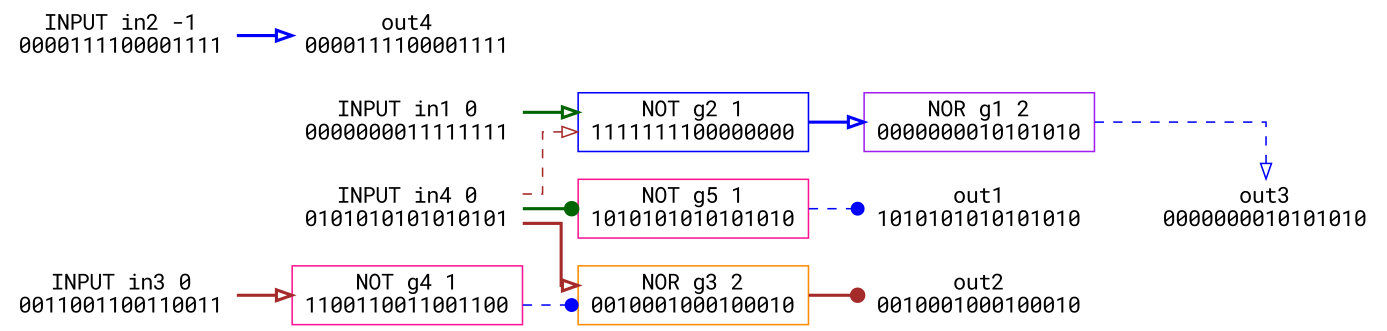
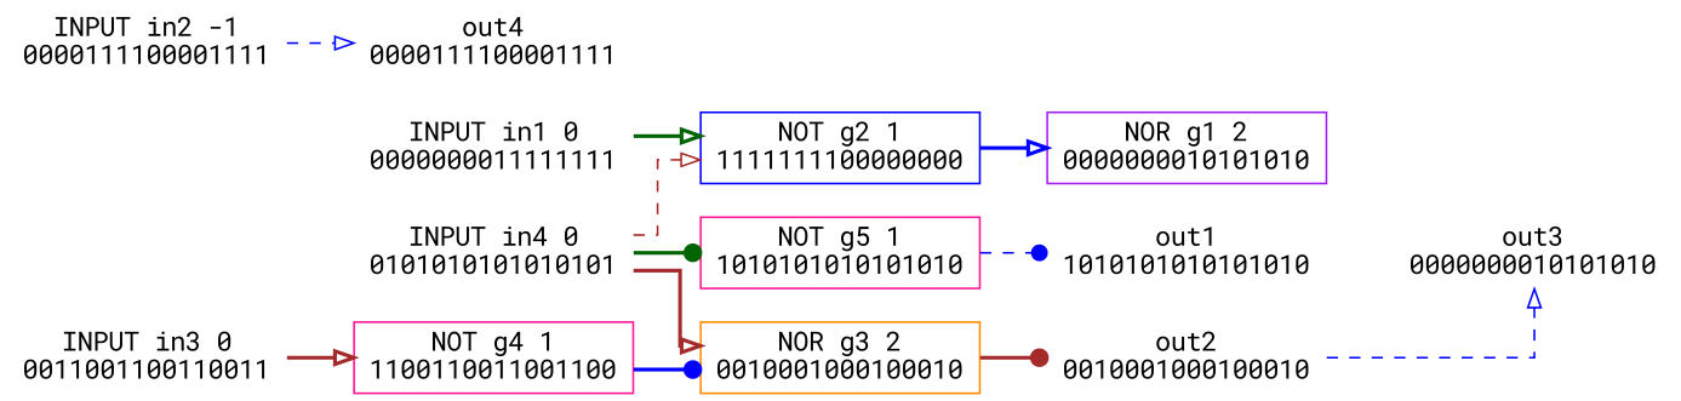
  digraph {
    fontname="Roboto Mono"
    rankdir=LR
    splines=ortho
    node [color=blue fontname="Roboto Mono" shape=none]
    edge [arrowhead=onormal color=blue fontname="Roboto Mono" style=bold]
    n1 [label="out1\n1010101010101010"]
    n2 [label="out2\n0010001000100010"]
    n3 [label="out3\n0000000010101010"]
    n4 [color=purple label="out4\n0000111100001111"]
    n5 [color=purple label="INPUT in4 0\n0101010101010101"]
    n6 [color=deeppink fillcolor=gray100 label="NOT g5 1\n1010101010101010" shape=box style=filled]
    n7 [color=darkorange fillcolor=gray100 label="NOR g3 2\n0010001000100010" shape=box style=filled]
    n8 [fillcolor=gray100 label="NOT g2 1\n1111111100000000" shape=box style=filled]
    n9 [color=purple fillcolor=gray100 label="NOR g1 2\n0000000010101010" shape=box style=filled]
    n10 [color=purple label="INPUT in3 0\n0011001100110011"]
    n11 [color=deeppink fillcolor=gray100 label="NOT g4 1\n1100110011001100" shape=box style=filled]
    n12 [color=darkorange label="INPUT in2 -1\n0000111100001111"]
    n13 [color=darkorange label="INPUT in1 0\n0000000011111111"]
    n5 -> n6 [arrowhead=dot color=darkgreen]
    n5 -> n7 [color=brown]
    n5 -> n8 [color=brown style=dashed]
    n6 -> n1 [arrowhead=dot style=dashed]
    n7 -> n2 [arrowhead=dot color=brown]
    n8 -> n9
-   n9 -> n3 [style=dashed]
+   n2 -> n3 [style=dashed]
    n10 -> n11 [color=brown]
-   n11 -> n7 [arrowhead=dot style=dashed]
-   n12 -> n4
+   n11 -> n7 [arrowhead=dot]
+   n12 -> n4 [style=dashed]
    n13 -> n8 [color=darkgreen]
  }
